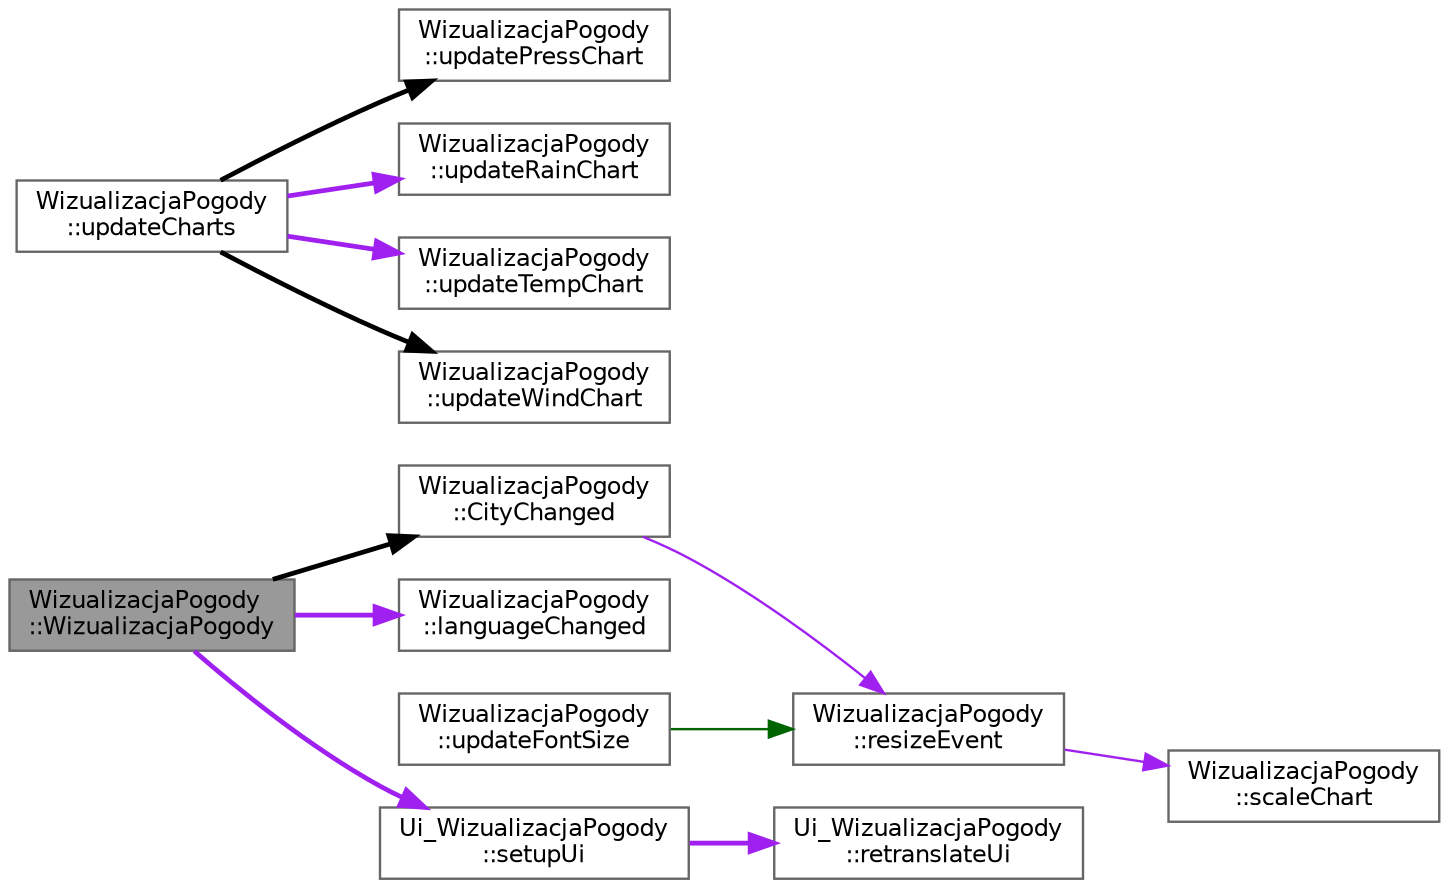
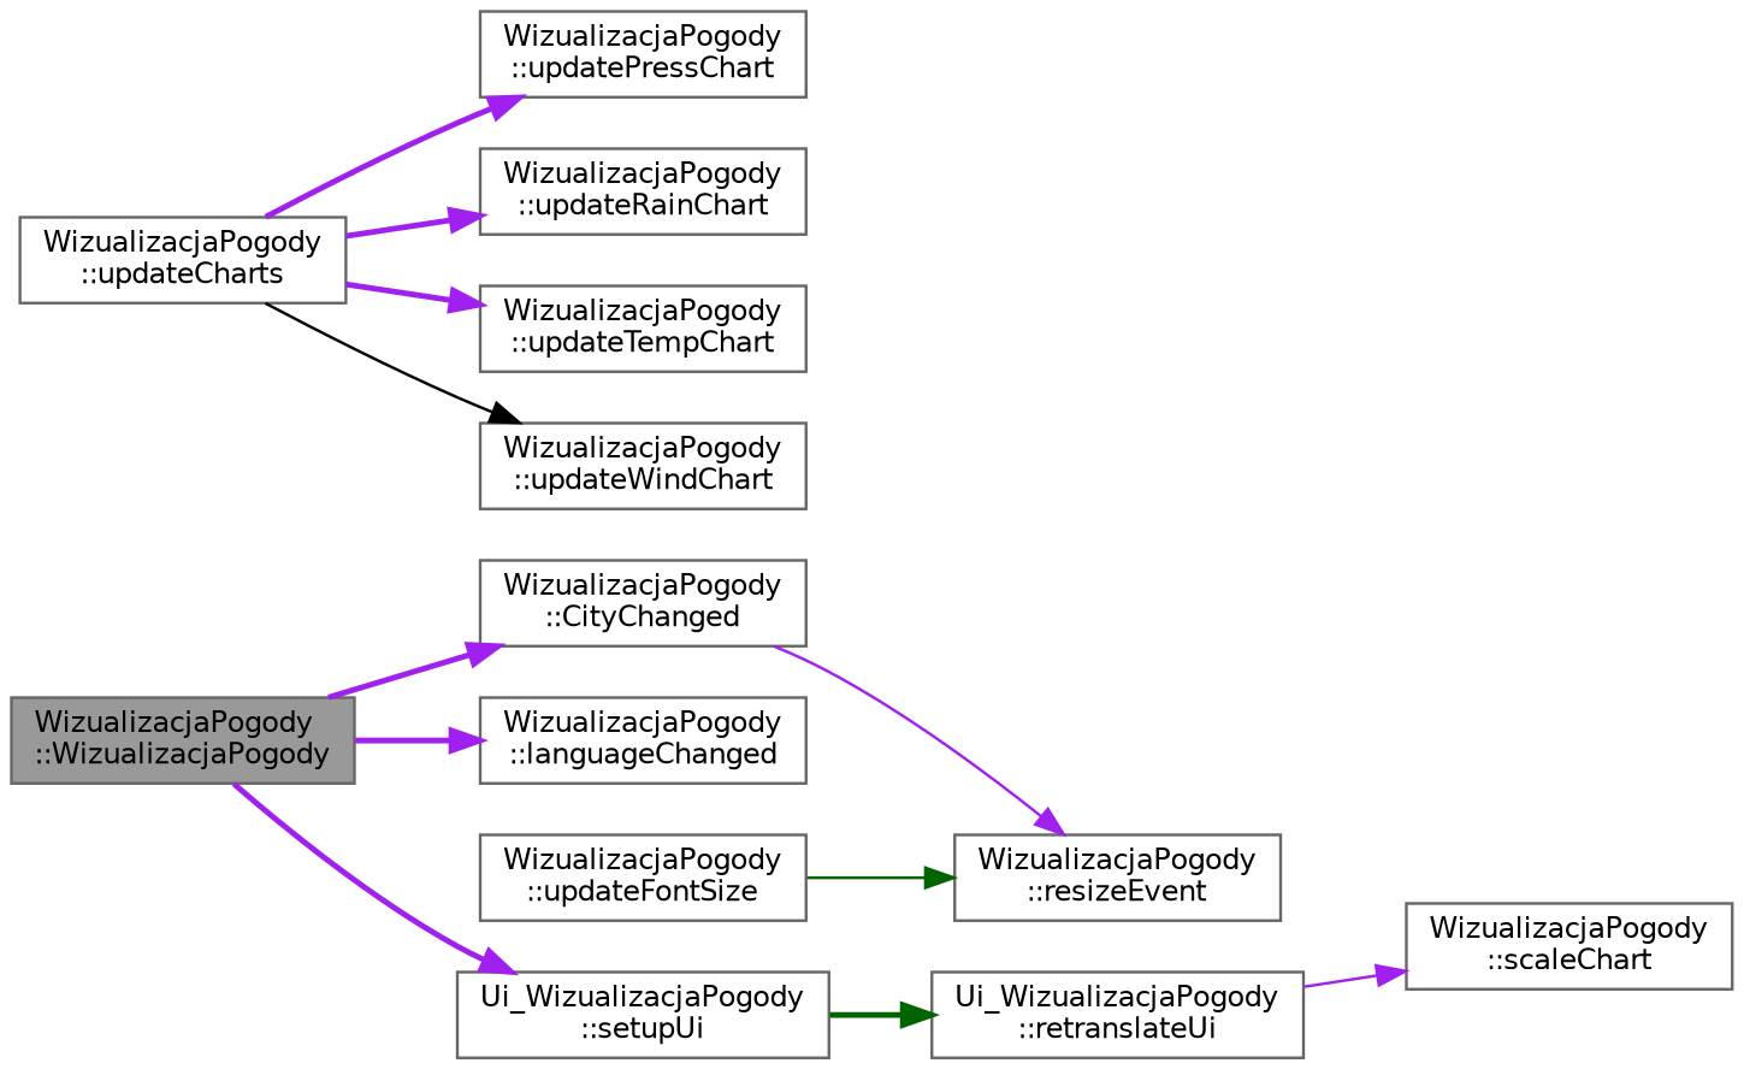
  digraph {
    rankdir=LR
    node [color=grey40 fillcolor=white fontname=Helvetica fontsize=10 shape=box style=filled]
    edge [color=purple fontname=Helvetica fontsize=10 labelfontname=Helvetica labelfontsize=10 style=bold]
    n1 [color=gray40 fillcolor=grey60 fontcolor=black height=0.2 label="WizualizacjaPogody\l::WizualizacjaPogody" width=0.4]
    n2 [height=0.2 label="WizualizacjaPogody\l::CityChanged" width=0.4]
    n3 [height=0.2 label="WizualizacjaPogody\l::languageChanged" width=0.4]
    n4 [height=0.2 label="Ui_WizualizacjaPogody\l::setupUi" width=0.4]
    n5 [height=0.2 label="WizualizacjaPogody\l::resizeEvent" width=0.4]
    n6 [height=0.2 label="Ui_WizualizacjaPogody\l::retranslateUi" width=0.4]
    n7 [height=0.2 label="WizualizacjaPogody\l::scaleChart" width=0.4]
    n8 [height=0.2 label="WizualizacjaPogody\l::updateCharts" width=0.4]
    n9 [height=0.2 label="WizualizacjaPogody\l::updatePressChart" width=0.4]
    n10 [height=0.2 label="WizualizacjaPogody\l::updateRainChart" width=0.4]
    n11 [height=0.2 label="WizualizacjaPogody\l::updateTempChart" width=0.4]
    n12 [height=0.2 label="WizualizacjaPogody\l::updateWindChart" width=0.4]
    n13 [height=0.2 label="WizualizacjaPogody\l::updateFontSize" width=0.4]
-   n1 -> n2 [color=black]
+   n1 -> n2
    n1 -> n3
    n1 -> n4
    n2 -> n5 [style=solid]
-   n4 -> n6
-   n5 -> n7 [style=solid]
-   n8 -> n9 [color=black]
+   n4 -> n6 [color=darkgreen]
+   n6 -> n7 [style=solid]
+   n8 -> n9
    n8 -> n10
    n8 -> n11
-   n8 -> n12 [color=black]
+   n8 -> n12 [color=black style=solid]
    n13 -> n5 [color=darkgreen style=solid]
  }
